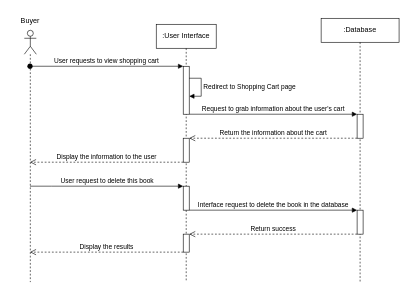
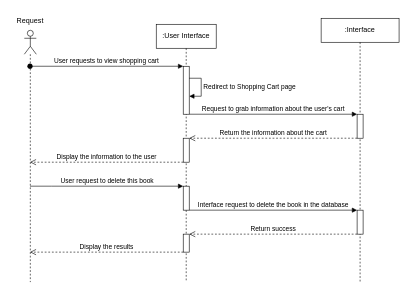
  <mxCell id="0" />
  <mxCell id="1" parent="0" />
  <mxCell id="2" value="" style="shape=umlLifeline;perimeter=lifelinePerimeter;whiteSpace=wrap;html=1;container=1;dropTarget=0;collapsible=0;recursiveResize=0;outlineConnect=0;portConstraint=eastwest;newEdgeStyle={&quot;edgeStyle&quot;:&quot;elbowEdgeStyle&quot;,&quot;elbow&quot;:&quot;vertical&quot;,&quot;curved&quot;:0,&quot;rounded&quot;:0};participant=umlActor;" parent="1" vertex="1"><mxGeometry x="40" y="50" width="20" height="420" as="geometry" /></mxCell>
- <mxCell id="3" value="Buyer" style="text;strokeColor=none;align=center;fillColor=none;html=1;verticalAlign=middle;whiteSpace=wrap;rounded=0;" parent="1" vertex="1"><mxGeometry x="20" y="20" width="60" height="30" as="geometry" /></mxCell>
+ <mxCell id="3" value="Request" style="text;strokeColor=none;align=center;fillColor=none;html=1;verticalAlign=middle;whiteSpace=wrap;rounded=0;" parent="1" vertex="1"><mxGeometry x="20" y="20" width="60" height="30" as="geometry" /></mxCell>
  <mxCell id="4" value=":User Interface" style="shape=umlLifeline;perimeter=lifelinePerimeter;whiteSpace=wrap;html=1;container=0;dropTarget=0;collapsible=0;recursiveResize=0;outlineConnect=0;portConstraint=eastwest;newEdgeStyle={&quot;edgeStyle&quot;:&quot;elbowEdgeStyle&quot;,&quot;elbow&quot;:&quot;vertical&quot;,&quot;curved&quot;:0,&quot;rounded&quot;:0};" parent="1" vertex="1"><mxGeometry x="260" y="40" width="100" height="430" as="geometry" /></mxCell>
  <mxCell id="5" value="" style="html=1;points=[];perimeter=orthogonalPerimeter;outlineConnect=0;targetShapes=umlLifeline;portConstraint=eastwest;newEdgeStyle={&quot;edgeStyle&quot;:&quot;elbowEdgeStyle&quot;,&quot;elbow&quot;:&quot;vertical&quot;,&quot;curved&quot;:0,&quot;rounded&quot;:0};" parent="4" vertex="1"><mxGeometry x="45" y="70" width="10" height="80" as="geometry" /></mxCell>
  <mxCell id="6" value="" style="html=1;points=[];perimeter=orthogonalPerimeter;outlineConnect=0;targetShapes=umlLifeline;portConstraint=eastwest;newEdgeStyle={&quot;edgeStyle&quot;:&quot;elbowEdgeStyle&quot;,&quot;elbow&quot;:&quot;vertical&quot;,&quot;curved&quot;:0,&quot;rounded&quot;:0};" parent="4" vertex="1"><mxGeometry x="45" y="190" width="10" height="40" as="geometry" /></mxCell>
  <mxCell id="7" value="Redirect to Shopping Cart page" style="html=1;align=left;spacingLeft=2;endArrow=block;rounded=0;edgeStyle=orthogonalEdgeStyle;curved=0;rounded=0;" parent="4" source="5" target="5" edge="1"><mxGeometry relative="1" as="geometry"><mxPoint x="55" y="90" as="sourcePoint" /><Array as="points"><mxPoint x="75" y="90" /><mxPoint x="75" y="120" /></Array><mxPoint x="55" y="120" as="targetPoint" /></mxGeometry></mxCell>
  <mxCell id="8" value="" style="html=1;points=[];perimeter=orthogonalPerimeter;outlineConnect=0;targetShapes=umlLifeline;portConstraint=eastwest;newEdgeStyle={&quot;edgeStyle&quot;:&quot;elbowEdgeStyle&quot;,&quot;elbow&quot;:&quot;vertical&quot;,&quot;curved&quot;:0,&quot;rounded&quot;:0};" parent="4" vertex="1"><mxGeometry x="45" y="270" width="10" height="40" as="geometry" /></mxCell>
  <mxCell id="9" value="" style="html=1;points=[];perimeter=orthogonalPerimeter;outlineConnect=0;targetShapes=umlLifeline;portConstraint=eastwest;newEdgeStyle={&quot;edgeStyle&quot;:&quot;elbowEdgeStyle&quot;,&quot;elbow&quot;:&quot;vertical&quot;,&quot;curved&quot;:0,&quot;rounded&quot;:0};" parent="4" vertex="1"><mxGeometry x="45" y="350" width="10" height="30" as="geometry" /></mxCell>
  <mxCell id="10" value="User requests to view shopping cart" style="html=1;verticalAlign=bottom;startArrow=oval;endArrow=block;startSize=8;edgeStyle=elbowEdgeStyle;elbow=vertical;curved=0;rounded=0;" parent="1" source="2" target="5" edge="1"><mxGeometry x="-0.002" relative="1" as="geometry"><mxPoint x="95" y="110" as="sourcePoint" /><mxPoint x="350" y="110" as="targetPoint" /><Array as="points"><mxPoint x="195" y="110" /></Array><mxPoint as="offset" /></mxGeometry></mxCell>
- <mxCell id="11" value=":Database" style="shape=umlLifeline;perimeter=lifelinePerimeter;whiteSpace=wrap;html=1;container=0;dropTarget=0;collapsible=0;recursiveResize=0;outlineConnect=0;portConstraint=eastwest;newEdgeStyle={&quot;edgeStyle&quot;:&quot;elbowEdgeStyle&quot;,&quot;elbow&quot;:&quot;vertical&quot;,&quot;curved&quot;:0,&quot;rounded&quot;:0};" parent="1" vertex="1"><mxGeometry x="535" y="30" width="130" height="440" as="geometry" /></mxCell>
+ <mxCell id="11" value=":Interface" style="shape=umlLifeline;perimeter=lifelinePerimeter;whiteSpace=wrap;html=1;container=0;dropTarget=0;collapsible=0;recursiveResize=0;outlineConnect=0;portConstraint=eastwest;newEdgeStyle={&quot;edgeStyle&quot;:&quot;elbowEdgeStyle&quot;,&quot;elbow&quot;:&quot;vertical&quot;,&quot;curved&quot;:0,&quot;rounded&quot;:0};" parent="1" vertex="1"><mxGeometry x="535" y="30" width="130" height="440" as="geometry" /></mxCell>
  <mxCell id="12" value="" style="html=1;points=[];perimeter=orthogonalPerimeter;outlineConnect=0;targetShapes=umlLifeline;portConstraint=eastwest;newEdgeStyle={&quot;edgeStyle&quot;:&quot;elbowEdgeStyle&quot;,&quot;elbow&quot;:&quot;vertical&quot;,&quot;curved&quot;:0,&quot;rounded&quot;:0};" parent="11" vertex="1"><mxGeometry x="60" y="160" width="10" height="40" as="geometry" /></mxCell>
  <mxCell id="13" value="" style="html=1;points=[];perimeter=orthogonalPerimeter;outlineConnect=0;targetShapes=umlLifeline;portConstraint=eastwest;newEdgeStyle={&quot;edgeStyle&quot;:&quot;elbowEdgeStyle&quot;,&quot;elbow&quot;:&quot;vertical&quot;,&quot;curved&quot;:0,&quot;rounded&quot;:0};" parent="11" vertex="1"><mxGeometry x="60" y="320" width="10" height="40" as="geometry" /></mxCell>
  <mxCell id="14" value="Request to grab information about the user's cart" style="html=1;verticalAlign=bottom;endArrow=block;edgeStyle=elbowEdgeStyle;elbow=vertical;curved=0;rounded=0;" parent="1" source="5" target="12" edge="1"><mxGeometry width="80" relative="1" as="geometry"><mxPoint x="415" y="190.29" as="sourcePoint" /><mxPoint x="495" y="190.29" as="targetPoint" /><Array as="points"><mxPoint x="565" y="190" /></Array></mxGeometry></mxCell>
  <mxCell id="15" value="Return the information about the cart" style="html=1;verticalAlign=bottom;endArrow=open;dashed=1;endSize=8;edgeStyle=elbowEdgeStyle;elbow=vertical;curved=0;rounded=0;" parent="1" source="12" target="6" edge="1"><mxGeometry relative="1" as="geometry"><mxPoint x="485" y="230.29" as="sourcePoint" /><mxPoint x="405" y="230.29" as="targetPoint" /><Array as="points"><mxPoint x="375" y="230" /></Array></mxGeometry></mxCell>
  <mxCell id="16" value="Display the information to the user" style="html=1;verticalAlign=bottom;endArrow=open;dashed=1;endSize=8;edgeStyle=elbowEdgeStyle;elbow=vertical;curved=0;rounded=0;" parent="1" source="6" target="2" edge="1"><mxGeometry relative="1" as="geometry"><mxPoint x="215" y="270.29" as="sourcePoint" /><mxPoint x="135" y="270.29" as="targetPoint" /><Array as="points"><mxPoint x="85" y="270" /></Array></mxGeometry></mxCell>
  <mxCell id="17" value="User request to delete this book" style="html=1;verticalAlign=bottom;endArrow=block;edgeStyle=elbowEdgeStyle;elbow=vertical;curved=0;rounded=0;" parent="1" source="2" target="8" edge="1"><mxGeometry width="80" relative="1" as="geometry"><mxPoint x="125" y="310" as="sourcePoint" /><mxPoint x="205" y="310" as="targetPoint" /><Array as="points"><mxPoint x="85" y="310" /></Array></mxGeometry></mxCell>
  <mxCell id="18" value="Interface request to delete the book in the database" style="html=1;verticalAlign=bottom;endArrow=block;edgeStyle=elbowEdgeStyle;elbow=vertical;curved=0;rounded=0;" parent="1" source="8" target="13" edge="1"><mxGeometry width="80" relative="1" as="geometry"><mxPoint x="425" y="350.29" as="sourcePoint" /><mxPoint x="505" y="350.29" as="targetPoint" /><Array as="points"><mxPoint x="545" y="350" /></Array></mxGeometry></mxCell>
  <mxCell id="19" value="Return success" style="html=1;verticalAlign=bottom;endArrow=open;dashed=1;endSize=8;edgeStyle=elbowEdgeStyle;elbow=vertical;curved=0;rounded=0;" parent="1" source="13" target="9" edge="1"><mxGeometry relative="1" as="geometry"><mxPoint x="455" y="390.29" as="sourcePoint" /><mxPoint x="375" y="390.29" as="targetPoint" /><Array as="points"><mxPoint x="435" y="390" /><mxPoint x="525" y="420" /></Array></mxGeometry></mxCell>
  <mxCell id="20" value="Display the results" style="html=1;verticalAlign=bottom;endArrow=open;dashed=1;endSize=8;edgeStyle=elbowEdgeStyle;elbow=vertical;curved=0;rounded=0;" parent="1" source="9" target="2" edge="1"><mxGeometry relative="1" as="geometry"><mxPoint x="215" y="420.29" as="sourcePoint" /><mxPoint x="135" y="420.29" as="targetPoint" /><Array as="points"><mxPoint x="105" y="420" /></Array></mxGeometry></mxCell>
